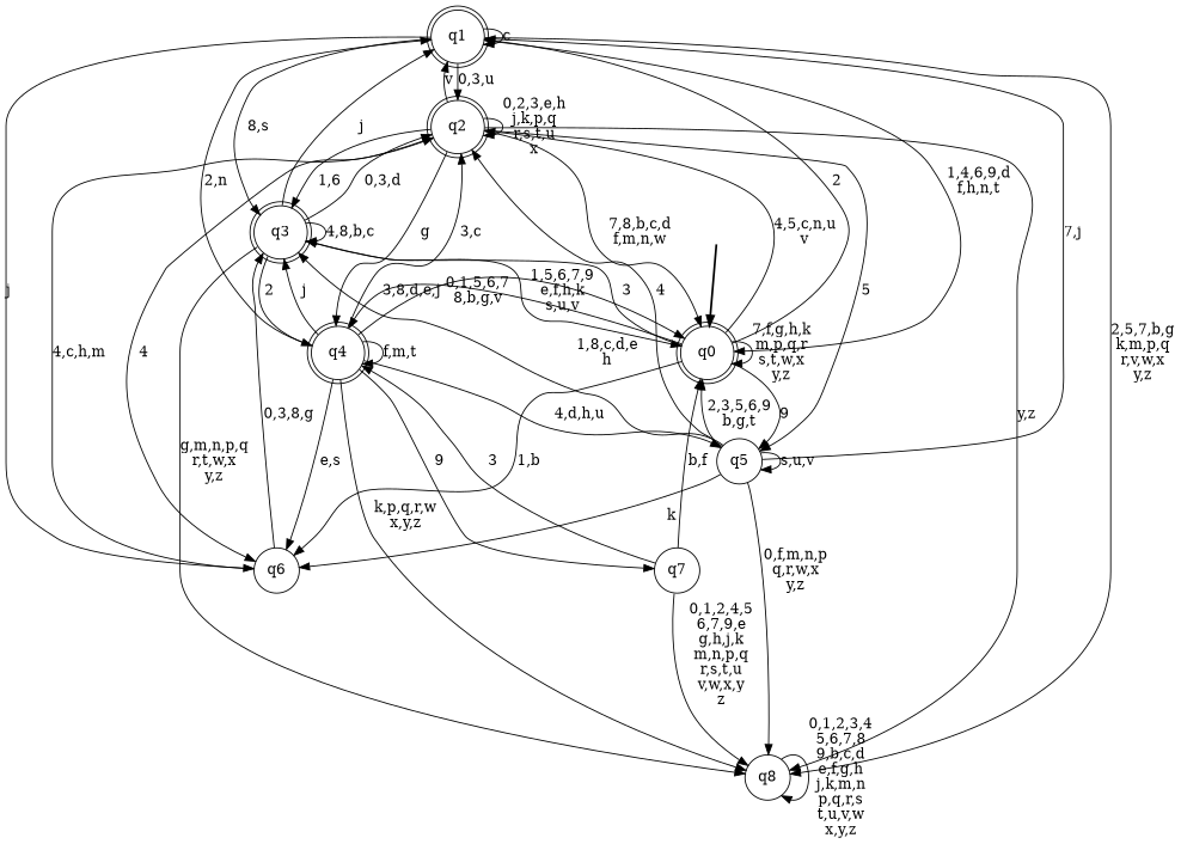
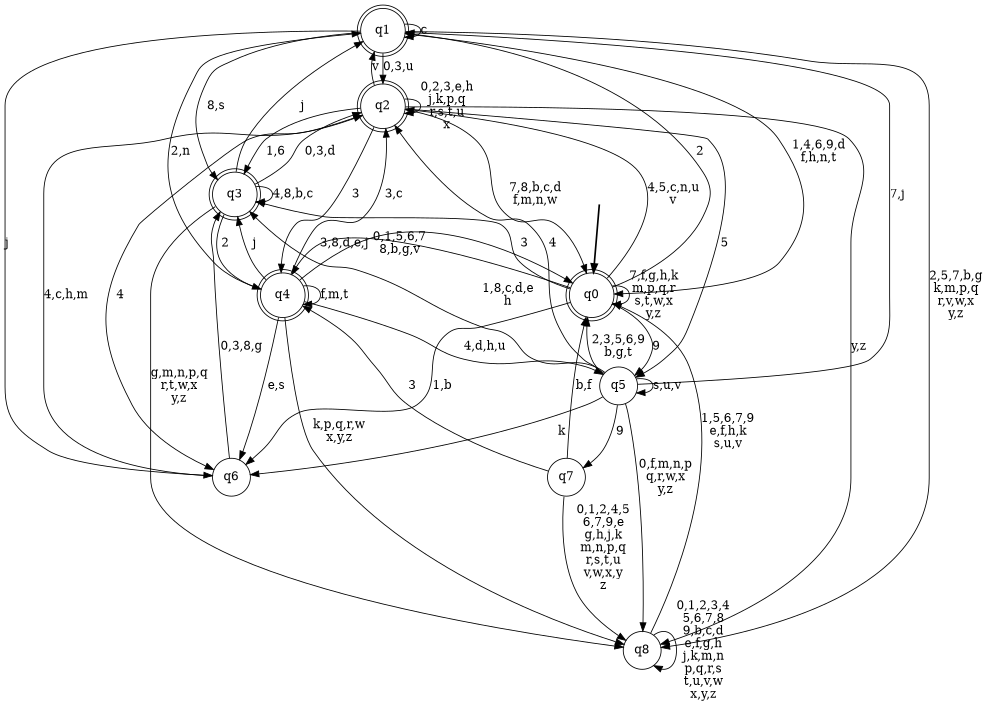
  digraph {
    rankdir=TB
    node [shape=doublecircle style="rounded,filled" color=black fillcolor=white]
    __start0 [height=0 shape=none style=invis width=0 color="" fillcolor=""]
    n2 [label=q0]
    n3 [label=q1]
    n4 [label=q2]
    n5 [label=q3]
    n6 [label=q4]
    n7 [label=q5 shape=circle style=filled]
    n8 [label=q6 shape=circle style=filled]
    n9 [label=q8 shape=circle style=filled]
    n10 [label=q7 shape=circle style=filled]
    subgraph cluster_1 {
      nodesep=0.15
      ranksep=0.15
      style=invis
      __start0
      n2
    }
    __start0 -> n2 [penwidth=2]
    n2 -> n2 [label="7,f,g,h,k\nm,p,q,r\ns,t,w,x\ny,z"]
    n2 -> n3 [label=2]
    n2 -> n4 [label="4,5,c,n,u\nv"]
    n2 -> n5 [label=3]
    n2 -> n6 [label="3,8,d,e,j"]
    n2 -> n7 [label=9]
    n2 -> n8 [label="1,b"]
    n3 -> n2 [label="1,4,6,9,d\nf,h,n,t"]
    n3 -> n3 [label=c]
    n3 -> n4 [label="0,3,u"]
    n3 -> n5 [label="8,s"]
    n3 -> n8 [label=j]
    n3 -> n9 [label="2,5,7,b,g\nk,m,p,q\nr,v,w,x\ny,z"]
    n4 -> n2 [label="7,8,b,c,d\nf,m,n,w"]
    n4 -> n3 [label=v]
    n4 -> n4 [label="0,2,3,e,h\nj,k,p,q\nr,s,t,u\nx"]
    n4 -> n5 [label="1,6"]
-   n4 -> n6 [label=g]
+   n4 -> n6 [label=3]
    n4 -> n7 [label=5]
    n4 -> n8 [label=4]
    n4 -> n9 [label="y,z"]
-   n5 -> n2 [label="1,5,6,7,9\ne,f,h,k\ns,u,v"]
+   n9 -> n2 [label="1,5,6,7,9\ne,f,h,k\ns,u,v"]
    n5 -> n3 [label=j]
    n5 -> n4 [label="0,3,d"]
    n5 -> n5 [label="4,8,b,c"]
    n5 -> n6 [label=2]
    n5 -> n9 [label="g,m,n,p,q\nr,t,w,x\ny,z"]
    n6 -> n2 [label="0,1,5,6,7\n8,b,g,v"]
    n6 -> n3 [label="2,n"]
    n6 -> n4 [label="3,c"]
    n6 -> n5 [label=j]
    n6 -> n6 [label="f,m,t"]
    n6 -> n7 [label="4,d,h,u"]
    n6 -> n8 [label="e,s"]
    n6 -> n9 [label="k,p,q,r,w\nx,y,z"]
-   n6 -> n10 [label=9]
+   n7 -> n10 [label=9]
    n7 -> n2 [label="2,3,5,6,9\nb,g,t"]
    n7 -> n3 [label="7,j"]
    n7 -> n4 [label=4]
    n7 -> n5 [label="1,8,c,d,e\nh"]
    n7 -> n7 [label="s,u,v"]
    n7 -> n8 [label=k]
    n7 -> n9 [label="0,f,m,n,p\nq,r,w,x\ny,z"]
    n8 -> n4 [label="4,c,h,m"]
    n8 -> n5 [label="0,3,8,g"]
    n9 -> n9 [label="0,1,2,3,4\n5,6,7,8\n9,b,c,d\ne,f,g,h\nj,k,m,n\np,q,r,s\nt,u,v,w\nx,y,z"]
    n10 -> n2 [label="b,f"]
    n10 -> n6 [label=3]
    n10 -> n9 [label="0,1,2,4,5\n6,7,9,e\ng,h,j,k\nm,n,p,q\nr,s,t,u\nv,w,x,y\nz"]
  }
